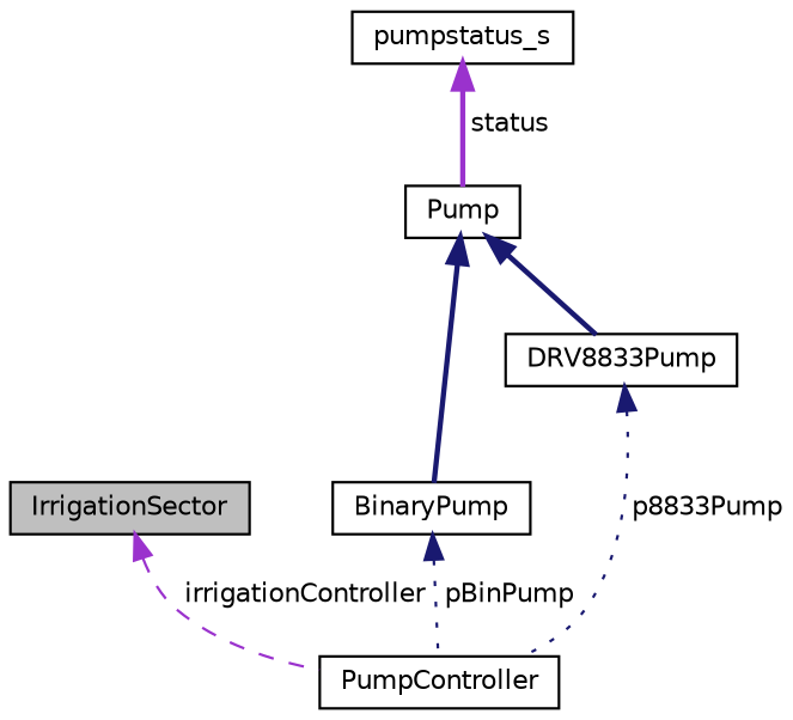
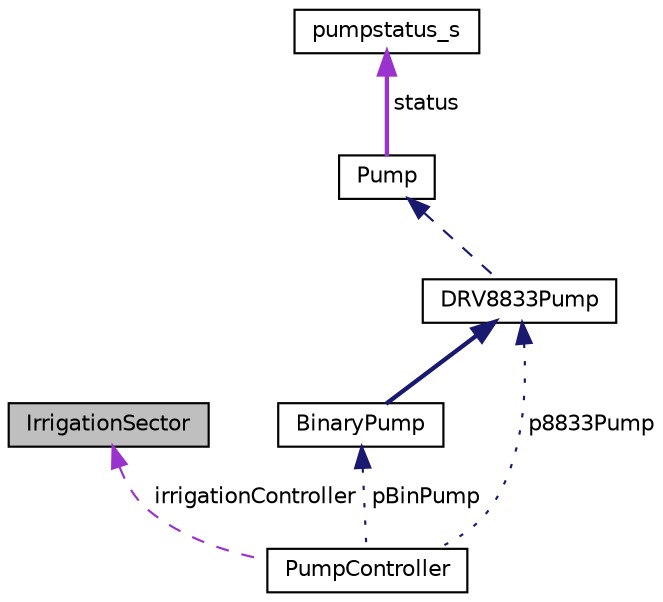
  digraph {
    node [color=black fillcolor=white fontname=Helvetica fontsize=10 shape=record style=filled]
    edge [color=midnightblue dir=back fontname=Helvetica fontsize=10 labelfontname=Helvetica labelfontsize=10 style=dashed]
    n1 [fillcolor=grey75 fontcolor=black height=0.2 label=IrrigationSector width=0.4]
    n2 [height=0.2 label=PumpController width=0.4]
    n3 [height=0.2 label=BinaryPump width=0.4]
    n4 [height=0.2 label=Pump width=0.4]
    n5 [height=0.2 label=DRV8833Pump width=0.4]
    n6 [height=0.2 label=pumpstatus_s width=0.4]
    n1 -> n2 [color=darkorchid3 label=" irrigationController"]
    n3 -> n2 [label=" pBinPump" style=dotted]
-   n4 -> n3 [style=bold]
-   n4 -> n5 [style=bold]
+   n5 -> n3 [style=bold]
+   n4 -> n5
    n5 -> n2 [label=" p8833Pump" style=dotted]
    n6 -> n4 [color=darkorchid3 label=" status" style=bold]
  }
